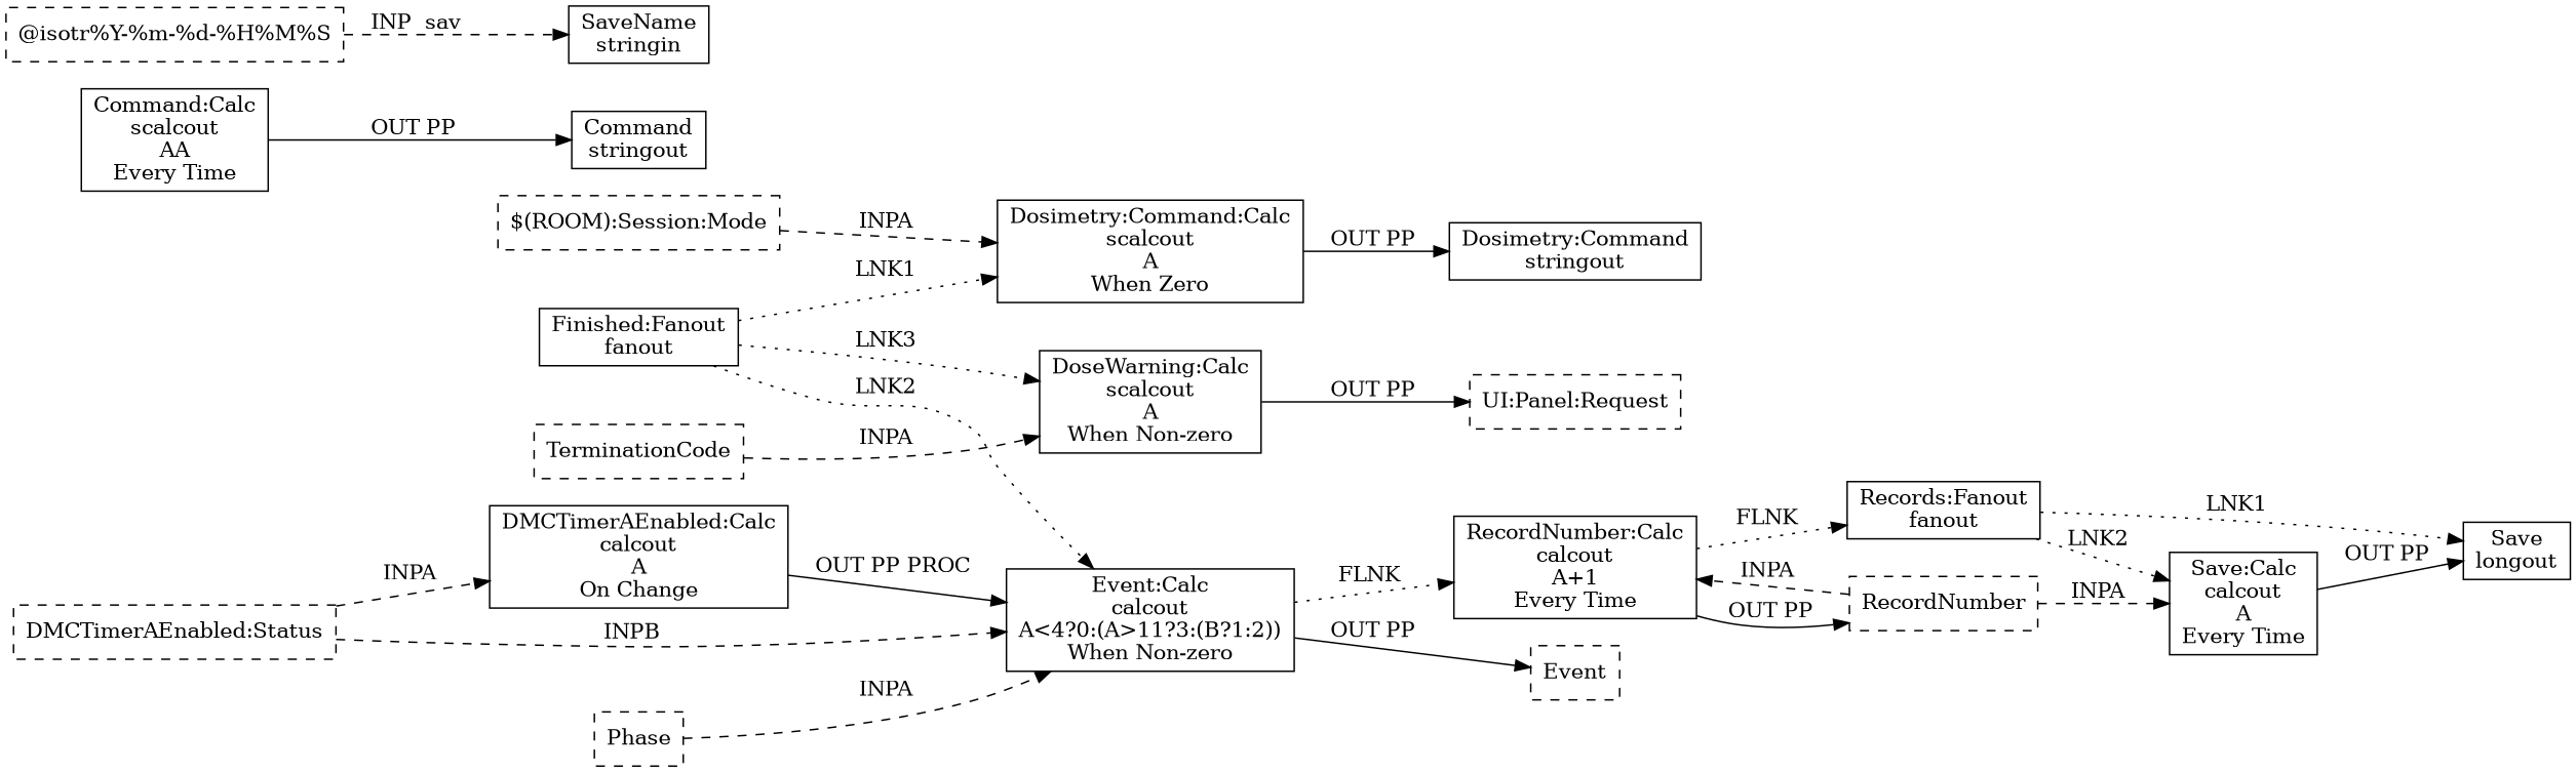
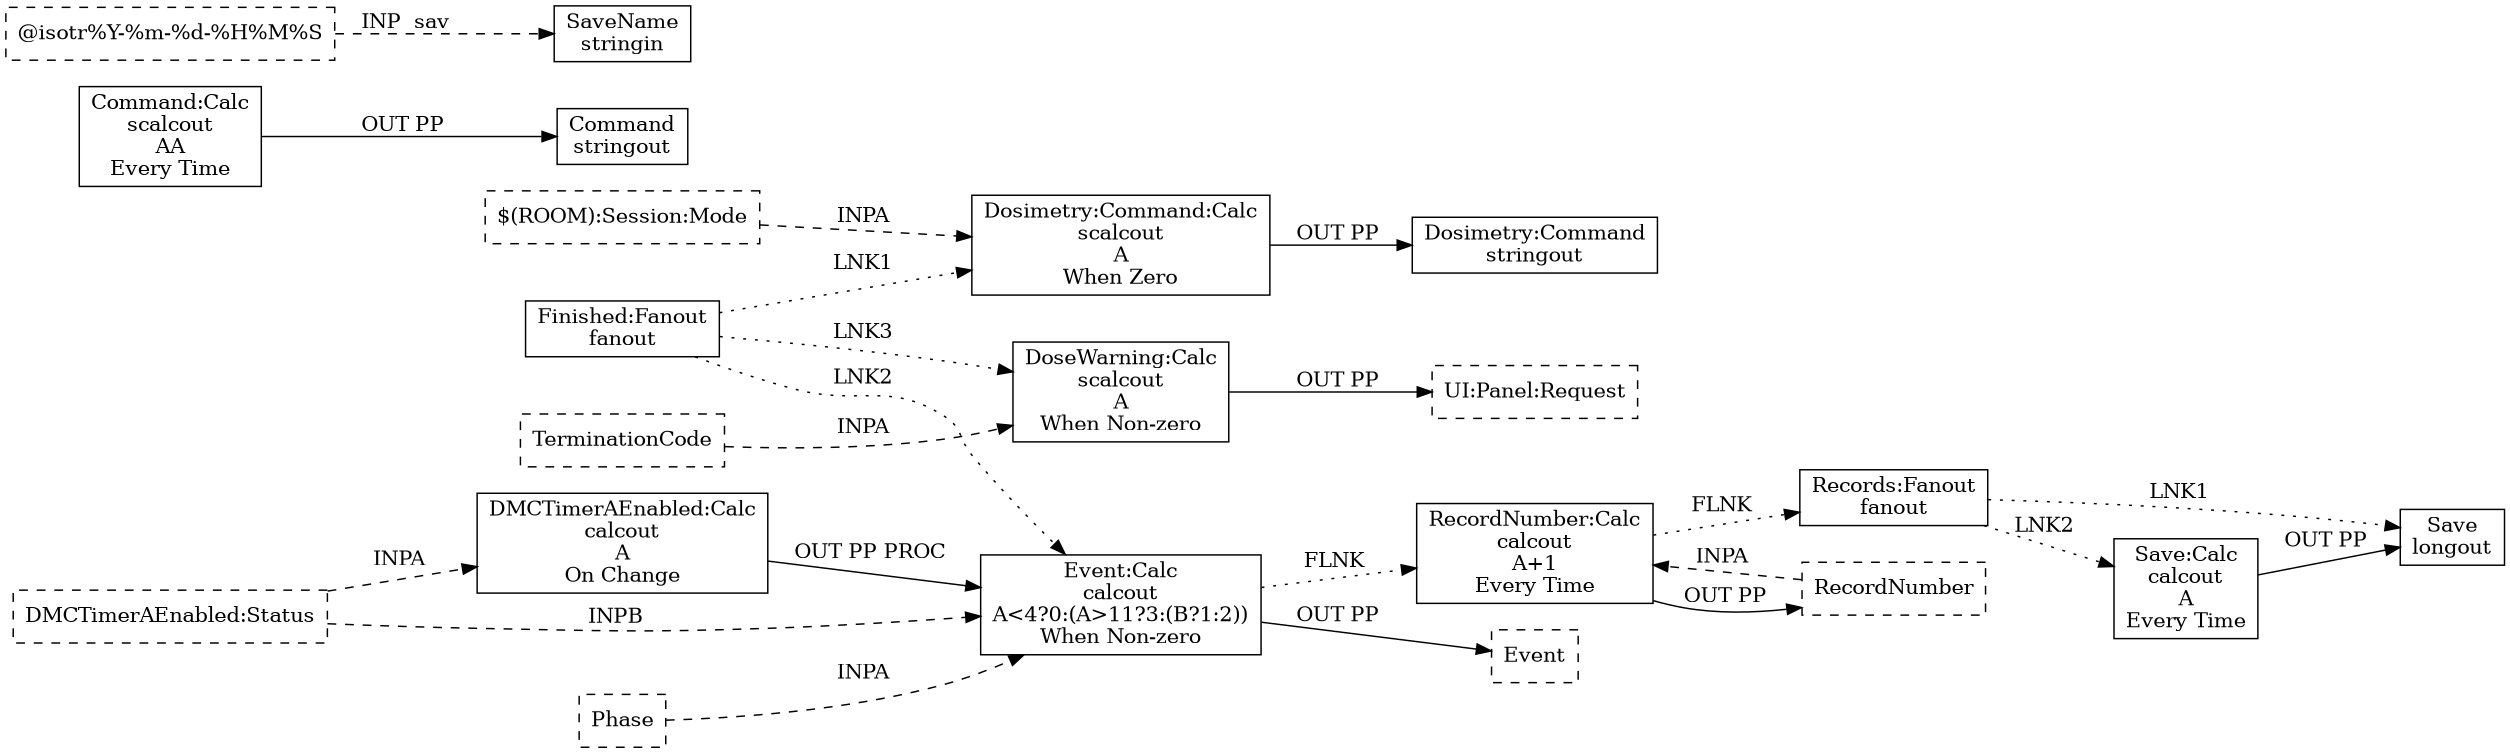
  digraph {
    rankdir=LR
    node [shape=box]
    edge [style=dashed]
    n1 [label="Finished:Fanout\nfanout"]
    n2 [label="Dosimetry:Command:Calc\nscalcout\nA\nWhen Zero"]
    n3 [label="DoseWarning:Calc\nscalcout\nA\nWhen Non-zero"]
    n4 [label="Event:Calc\ncalcout\nA<4?0:(A>11?3:(B?1:2))\nWhen Non-zero"]
    n5 [label="Dosimetry:Command\nstringout"]
    "UI:Panel:Request" [style=dashed]
    n7 [label="RecordNumber:Calc\ncalcout\nA+1\nEvery Time"]
    Event [style=dashed]
    RecordNumber [style=dashed]
    n10 [label="Records:Fanout\nfanout"]
    TerminationCode [style=dashed]
    n12 [label="DMCTimerAEnabled:Calc\ncalcout\nA\nOn Change"]
    "DMCTimerAEnabled:Status" [style=dashed]
    Phase [style=dashed]
    n15 [label="Save:Calc\ncalcout\nA\nEvery Time"]
    n16 [label="Save\nlongout"]
    n17 [label="Command:Calc\nscalcout\nAA\nEvery Time"]
    n18 [label="Command\nstringout"]
    n19 [label="SaveName\nstringin"]
    "@isotr%Y-%m-%d-%H%M%S" [style=dashed]
    "$(ROOM):Session:Mode" [style=dashed]
    n1 -> n2 [label="LNK1  " style=dotted]
    n1 -> n3 [label="LNK3  " style=dotted]
    n1 -> n4 [label="LNK2  " style=dotted]
    n2 -> n5 [label="OUT PP " style=solid]
    n3 -> "UI:Panel:Request" [label="OUT PP " style=solid]
    n4 -> n7 [label="FLNK  " style=dotted]
    n4 -> Event [label="OUT PP " style=solid]
    n7 -> RecordNumber [label="OUT PP " style=solid]
    n7 -> n10 [label="FLNK  " style=dotted]
    RecordNumber -> n7 [label="INPA  "]
-   RecordNumber -> n15 [label="INPA  "]
    n10 -> n15 [label="LNK2  " style=dotted]
    n10 -> n16 [label="LNK1  " style=dotted]
    TerminationCode -> n3 [label="INPA  "]
    n12 -> n4 [label="OUT PP PROC" style=solid]
    "DMCTimerAEnabled:Status" -> n4 [label="INPB  "]
    "DMCTimerAEnabled:Status" -> n12 [label="INPA  "]
    Phase -> n4 [label="INPA  "]
    n15 -> n16 [label="OUT PP " style=solid]
    n17 -> n18 [label="OUT PP " style=solid]
    "@isotr%Y-%m-%d-%H%M%S" -> n19 [label="INP  sav"]
    "$(ROOM):Session:Mode" -> n2 [label="INPA  "]
  }
